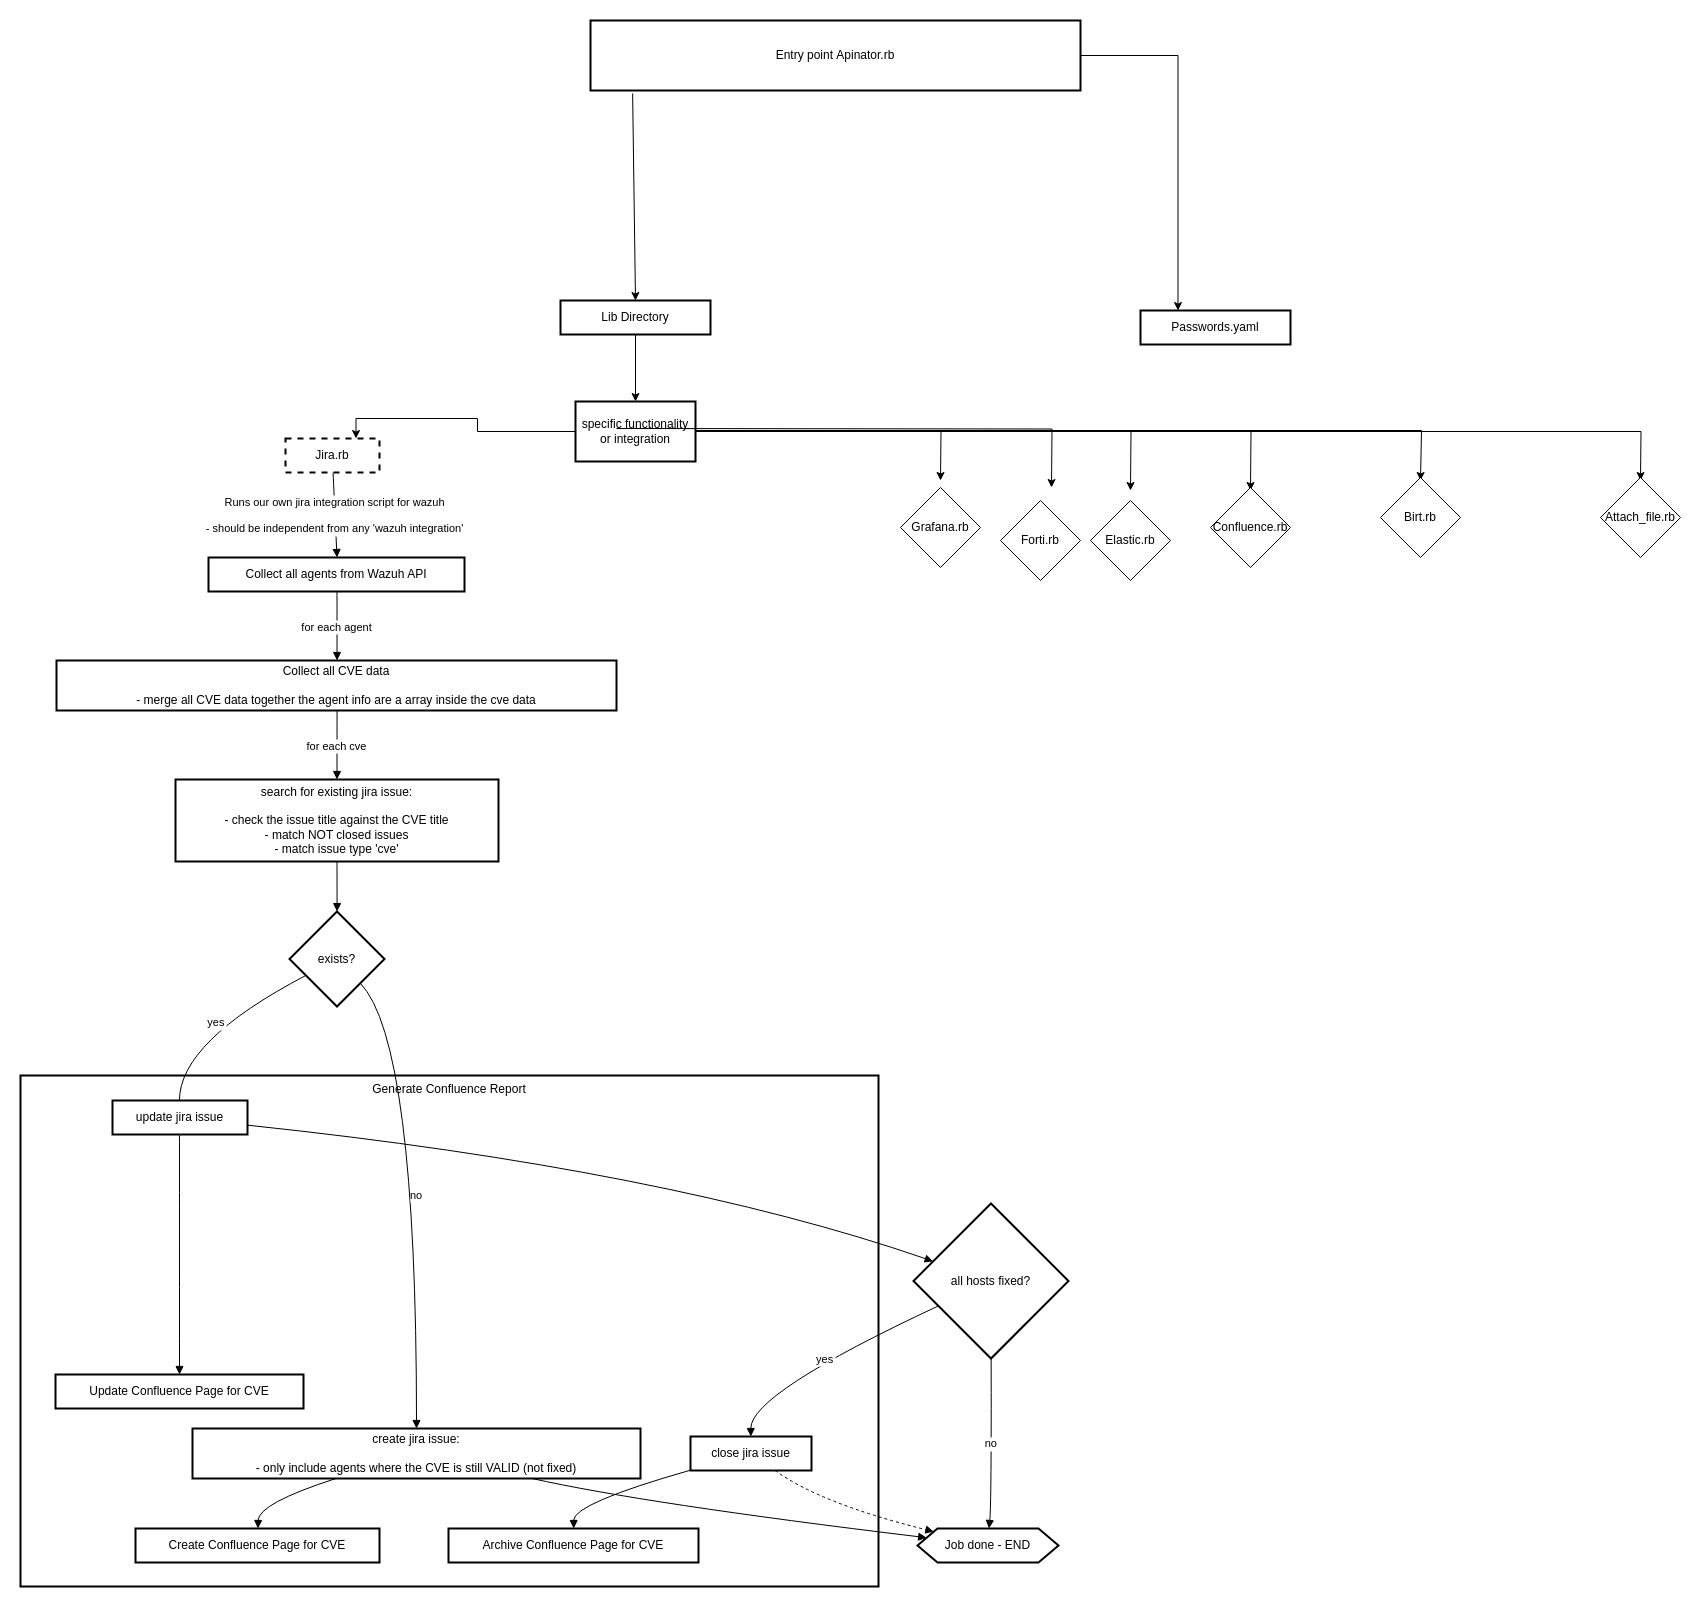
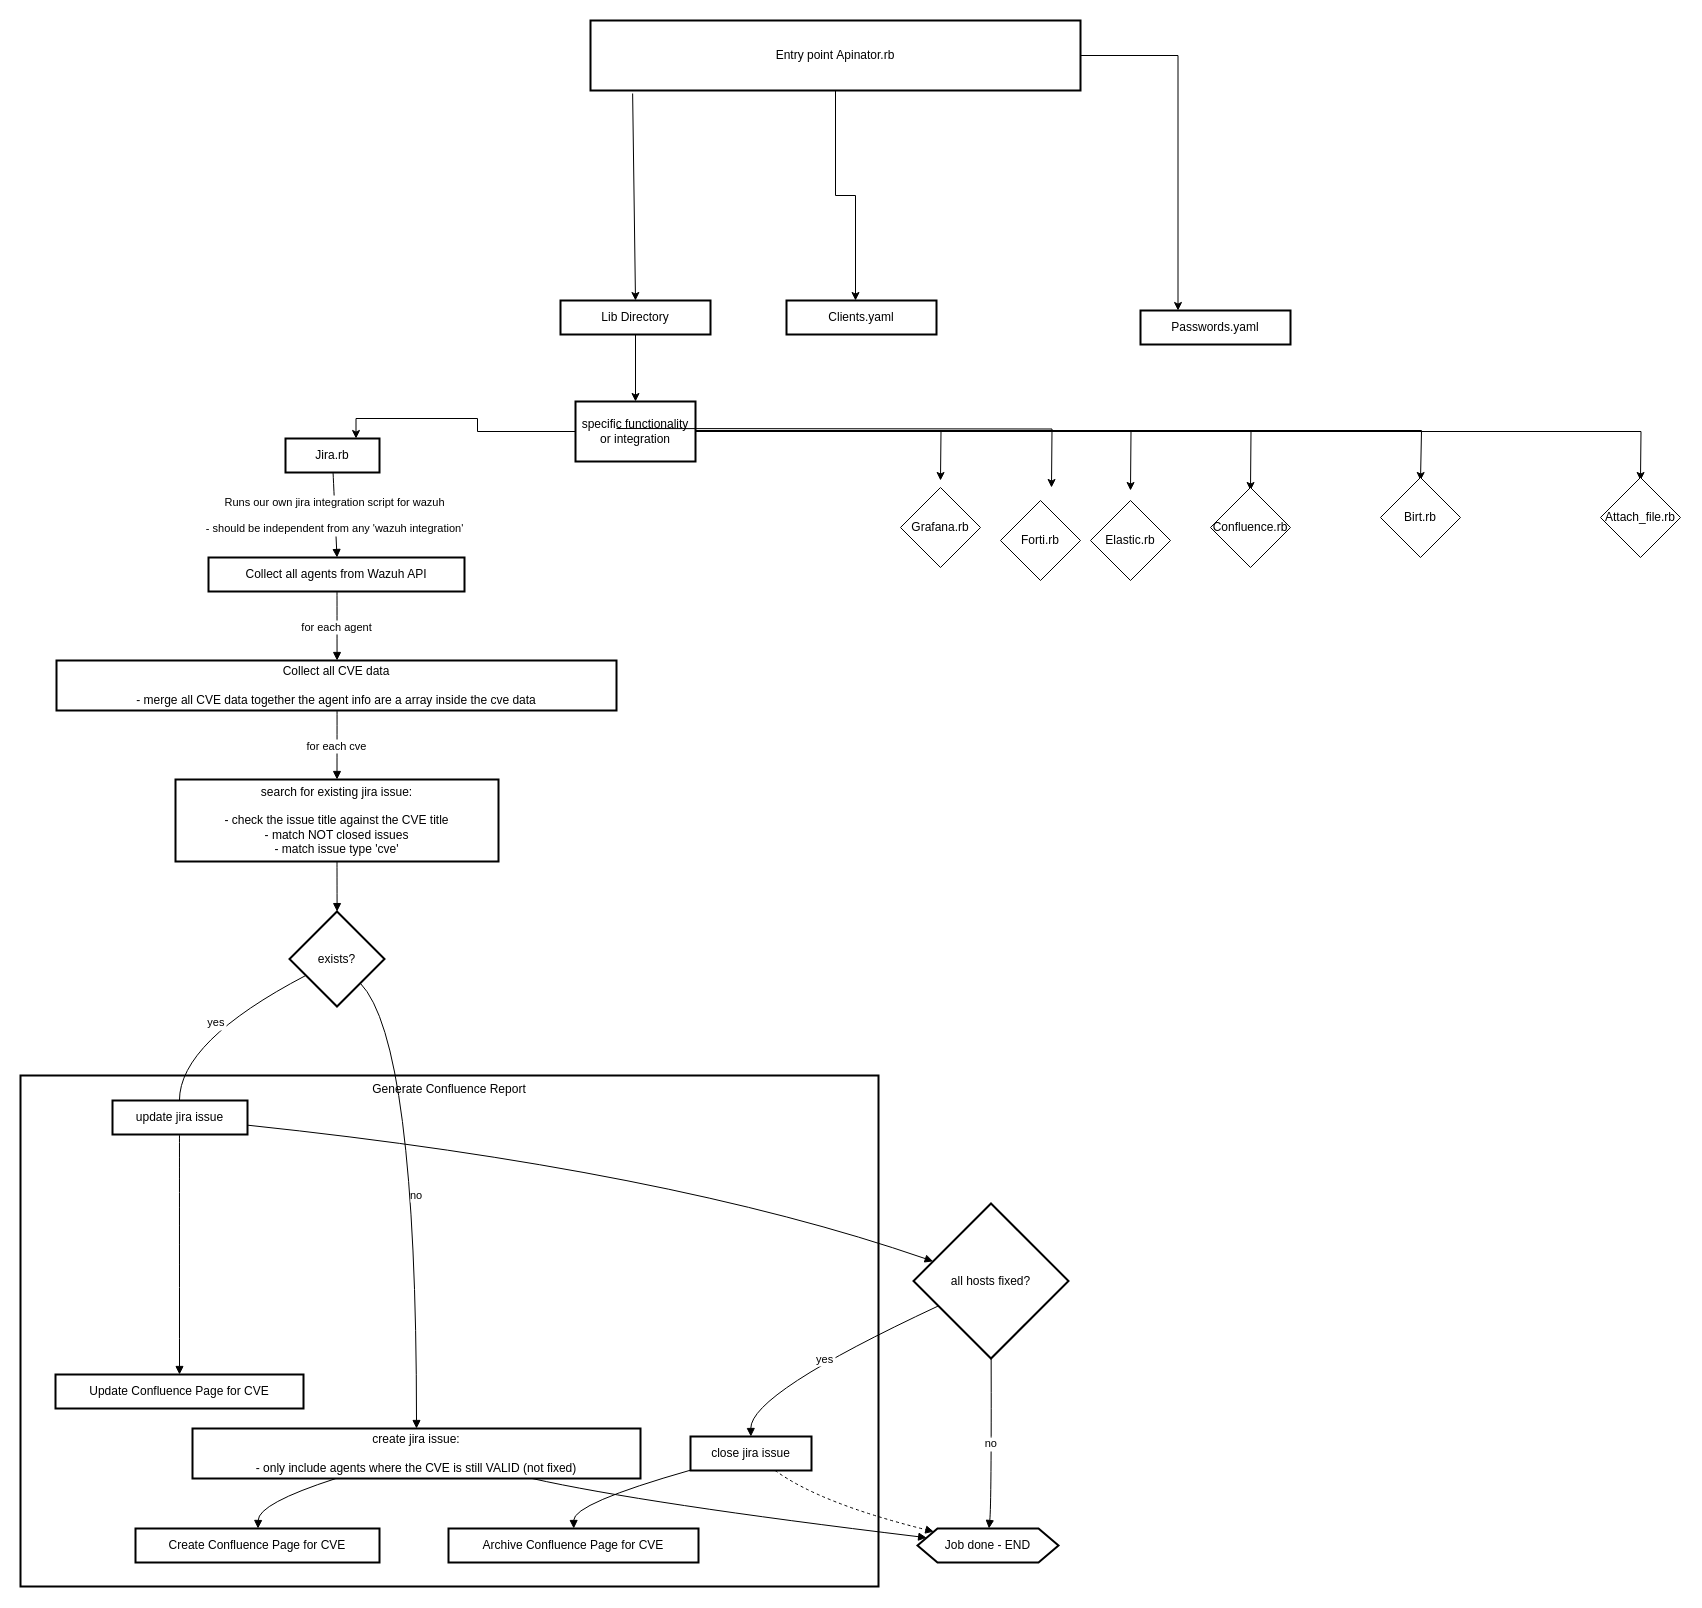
  <mxCell id="0" />
  <mxCell id="1" parent="0" />
  <mxCell id="2" value="Generate Confluence Report" style="whiteSpace=wrap;strokeWidth=2;verticalAlign=top;" vertex="1" parent="1"><mxGeometry x="20" y="1075" width="858" height="511" as="geometry" /></mxCell>
  <mxCell id="3" value="Create Confluence Page for CVE" style="whiteSpace=wrap;strokeWidth=2;" vertex="1" parent="1"><mxGeometry x="135" y="1528" width="244" height="34" as="geometry" /></mxCell>
  <mxCell id="4" value="create jira issue:&#10;&#10;    - only include agents where the CVE is still VALID (not fixed)" style="whiteSpace=wrap;strokeWidth=2;" vertex="1" parent="1"><mxGeometry x="192" y="1428" width="448" height="50" as="geometry" /></mxCell>
  <mxCell id="5" value="Update Confluence Page for CVE" style="whiteSpace=wrap;strokeWidth=2;" vertex="1" parent="1"><mxGeometry x="55" y="1374" width="248" height="34" as="geometry" /></mxCell>
  <mxCell id="6" value="update jira issue" style="whiteSpace=wrap;strokeWidth=2;" vertex="1" parent="1"><mxGeometry x="112" y="1100" width="135" height="34" as="geometry" /></mxCell>
  <mxCell id="7" value="Archive Confluence Page for CVE" style="whiteSpace=wrap;strokeWidth=2;" vertex="1" parent="1"><mxGeometry x="448" y="1528" width="250" height="34" as="geometry" /></mxCell>
  <mxCell id="8" value="close jira issue" style="whiteSpace=wrap;strokeWidth=2;" vertex="1" parent="1"><mxGeometry x="690" y="1436" width="121" height="34" as="geometry" /></mxCell>
  <mxCell id="9" style="edgeStyle=orthogonalEdgeStyle;rounded=0;orthogonalLoop=1;jettySize=auto;html=1;entryX=0.25;entryY=0;entryDx=0;entryDy=0;" edge="1" parent="1" source="11" target="34"><mxGeometry relative="1" as="geometry" /></mxCell>
+ <mxCell id="10" style="edgeStyle=orthogonalEdgeStyle;rounded=0;orthogonalLoop=1;jettySize=auto;html=1;entryX=0.46;entryY=0;entryDx=0;entryDy=0;entryPerimeter=0;" edge="1" parent="1" source="11" target="33"><mxGeometry relative="1" as="geometry" /></mxCell>
  <mxCell id="11" value="Entry point Apinator.rb" style="whiteSpace=wrap;strokeWidth=2;" vertex="1" parent="1"><mxGeometry x="590" y="20" width="490" height="70" as="geometry" /></mxCell>
- <mxCell id="12" value="Jira.rb" style="whiteSpace=wrap;strokeWidth=2;dashed=1;" vertex="1" parent="1"><mxGeometry x="285" y="438" width="94" height="34" as="geometry" /></mxCell>
+ <mxCell id="12" value="Jira.rb" style="whiteSpace=wrap;strokeWidth=2;" vertex="1" parent="1"><mxGeometry x="285" y="438" width="94" height="34" as="geometry" /></mxCell>
  <mxCell id="13" value="Collect all agents from Wazuh API" style="whiteSpace=wrap;strokeWidth=2;" vertex="1" parent="1"><mxGeometry x="208" y="557" width="256" height="34" as="geometry" /></mxCell>
  <mxCell id="14" value="Collect all CVE data&#10;&#10;    - merge all CVE data together the agent info are a array inside the cve data" style="whiteSpace=wrap;strokeWidth=2;" vertex="1" parent="1"><mxGeometry x="56" y="660" width="560" height="50" as="geometry" /></mxCell>
  <mxCell id="15" value="search for existing jira issue:&#10;    &#10;    - check the issue title against the CVE title&#10;    - match NOT closed issues&#10;    - match issue type 'cve'" style="whiteSpace=wrap;strokeWidth=2;" vertex="1" parent="1"><mxGeometry x="175" y="779" width="323" height="82" as="geometry" /></mxCell>
  <mxCell id="16" value="exists?" style="rhombus;strokeWidth=2;whiteSpace=wrap;" vertex="1" parent="1"><mxGeometry x="289" y="911" width="95" height="95" as="geometry" /></mxCell>
  <mxCell id="17" value="Job done - END" style="shape=hexagon;perimeter=hexagonPerimeter2;fixedSize=1;strokeWidth=2;whiteSpace=wrap;" vertex="1" parent="1"><mxGeometry x="917" y="1528" width="141" height="34" as="geometry" /></mxCell>
  <mxCell id="18" value="all hosts fixed?" style="rhombus;strokeWidth=2;whiteSpace=wrap;" vertex="1" parent="1"><mxGeometry x="913" y="1203" width="155" height="155" as="geometry" /></mxCell>
  <mxCell id="19" value="Runs our own jira integration script for wazuh&#10;&#10;    - should be independent from any 'wazuh integration'" style="curved=1;startArrow=none;endArrow=block;exitX=0.506;exitY=1;entryX=0.502;entryY=0;rounded=0;" edge="1" parent="1" source="12" target="13"><mxGeometry relative="1" as="geometry"><Array as="points" /></mxGeometry></mxCell>
  <mxCell id="20" value="for each agent" style="curved=1;startArrow=none;endArrow=block;exitX=0.502;exitY=1;entryX=0.501;entryY=0;rounded=0;" edge="1" parent="1" source="13" target="14"><mxGeometry relative="1" as="geometry"><Array as="points" /></mxGeometry></mxCell>
  <mxCell id="21" value="for each cve" style="curved=1;startArrow=none;endArrow=block;exitX=0.501;exitY=1;entryX=0.5;entryY=0;rounded=0;" edge="1" parent="1" source="14" target="15"><mxGeometry relative="1" as="geometry"><Array as="points" /></mxGeometry></mxCell>
  <mxCell id="22" value="" style="curved=1;startArrow=none;endArrow=block;exitX=0.5;exitY=1;entryX=0.501;entryY=0;rounded=0;" edge="1" parent="1" source="15" target="16"><mxGeometry relative="1" as="geometry"><Array as="points" /></mxGeometry></mxCell>
  <mxCell id="23" value="no" style="curved=1;startArrow=none;endArrow=block;exitX=0.986;exitY=1.005;entryX=0.5;entryY=-0.008;rounded=0;" edge="1" parent="1" source="16" target="4"><mxGeometry relative="1" as="geometry"><Array as="points"><mxPoint x="416" y="1041" /></Array></mxGeometry></mxCell>
  <mxCell id="24" value="" style="curved=1;startArrow=none;endArrow=block;exitX=0.754;exitY=0.992;entryX=-0.003;entryY=0.235;rounded=0;" edge="1" parent="1" source="4" target="17"><mxGeometry relative="1" as="geometry"><Array as="points"><mxPoint x="643" y="1503" /></Array></mxGeometry></mxCell>
  <mxCell id="25" value="yes" style="curved=1;startArrow=none;endArrow=none;exitX=-0.002;exitY=0.765;entryX=0.496;entryY=0.014;rounded=0;" edge="1" parent="1" source="16" target="6"><mxGeometry relative="1" as="geometry"><Array as="points"><mxPoint x="179" y="1041" /></Array></mxGeometry></mxCell>
  <mxCell id="26" value="" style="curved=1;startArrow=none;endArrow=block;exitX=0.995;exitY=0.723;entryX=0.0;entryY=0.33;rounded=0;" edge="1" parent="1" source="6" target="18"><mxGeometry relative="1" as="geometry"><Array as="points"><mxPoint x="667" y="1169" /></Array></mxGeometry></mxCell>
  <mxCell id="27" value="yes" style="curved=1;startArrow=none;endArrow=block;exitX=0.0;exitY=0.737;entryX=0.499;entryY=-0.011;rounded=0;" edge="1" parent="1" source="18" target="8"><mxGeometry relative="1" as="geometry"><Array as="points"><mxPoint x="750" y="1393" /></Array></mxGeometry></mxCell>
  <mxCell id="28" value="no" style="curved=1;startArrow=none;endArrow=block;exitX=0.501;exitY=1.004;entryX=0.507;entryY=-0.011;rounded=0;" edge="1" parent="1" source="18" target="17"><mxGeometry relative="1" as="geometry"><Array as="points"><mxPoint x="991" y="1503" /></Array></mxGeometry></mxCell>
  <mxCell id="29" value="" style="curved=1;startArrow=none;endArrow=block;exitX=0.695;exitY=0.989;entryX=0.018;entryY=-0.011;rounded=0;dashed=1;" edge="1" parent="1" source="8" target="17"><mxGeometry relative="1" as="geometry"><Array as="points"><mxPoint x="820" y="1503" /></Array></mxGeometry></mxCell>
  <mxCell id="30" value="" style="curved=1;startArrow=none;endArrow=block;exitX=0.323;exitY=0.992;entryX=0.502;entryY=-0.011;rounded=0;" edge="1" parent="1" source="4" target="3"><mxGeometry relative="1" as="geometry"><Array as="points"><mxPoint x="258" y="1503" /></Array></mxGeometry></mxCell>
  <mxCell id="31" value="" style="curved=1;startArrow=none;endArrow=block;exitX=0.496;exitY=1.014;entryX=0.5;entryY=0.001;rounded=0;" edge="1" parent="1" source="6" target="5"><mxGeometry relative="1" as="geometry"><Array as="points" /></mxGeometry></mxCell>
  <mxCell id="32" value="" style="curved=1;startArrow=none;endArrow=block;exitX=0.001;exitY=0.989;entryX=0.501;entryY=-0.011;rounded=0;" edge="1" parent="1" source="8" target="7"><mxGeometry relative="1" as="geometry"><Array as="points"><mxPoint x="573" y="1503" /></Array></mxGeometry></mxCell>
+ <mxCell id="33" value="Clients.yaml" style="whiteSpace=wrap;strokeWidth=2;" vertex="1" parent="1"><mxGeometry x="786" y="300" width="150" height="34" as="geometry" /></mxCell>
  <mxCell id="34" value="Passwords.yaml" style="whiteSpace=wrap;strokeWidth=2;" vertex="1" parent="1"><mxGeometry x="1140" y="310" width="150" height="34" as="geometry" /></mxCell>
  <mxCell id="35" value="" style="edgeStyle=orthogonalEdgeStyle;rounded=0;orthogonalLoop=1;jettySize=auto;html=1;" edge="1" parent="1" source="36" target="44"><mxGeometry relative="1" as="geometry" /></mxCell>
  <mxCell id="36" value="Lib Directory" style="whiteSpace=wrap;strokeWidth=2;" vertex="1" parent="1"><mxGeometry x="560" y="300" width="150" height="34" as="geometry" /></mxCell>
  <mxCell id="37" value="" style="endArrow=classic;html=1;rounded=0;entryX=0.5;entryY=0;entryDx=0;entryDy=0;exitX=0.086;exitY=1.043;exitDx=0;exitDy=0;exitPerimeter=0;" edge="1" parent="1" source="11" target="36"><mxGeometry relative="1" as="geometry"><mxPoint x="616" y="130" as="sourcePoint" /><mxPoint x="776" y="130" as="targetPoint" /></mxGeometry></mxCell>
  <mxCell id="38" style="edgeStyle=orthogonalEdgeStyle;rounded=0;orthogonalLoop=1;jettySize=auto;html=1;" edge="1" parent="1" source="44"><mxGeometry relative="1" as="geometry"><mxPoint x="1640" y="480" as="targetPoint" /></mxGeometry></mxCell>
  <mxCell id="39" style="edgeStyle=orthogonalEdgeStyle;rounded=0;orthogonalLoop=1;jettySize=auto;html=1;exitX=1;exitY=0.5;exitDx=0;exitDy=0;" edge="1" parent="1" source="44"><mxGeometry relative="1" as="geometry"><mxPoint x="1420" y="480" as="targetPoint" /><Array as="points"><mxPoint x="695" y="430" /><mxPoint x="1421" y="430" /></Array></mxGeometry></mxCell>
  <mxCell id="40" style="edgeStyle=orthogonalEdgeStyle;rounded=0;orthogonalLoop=1;jettySize=auto;html=1;" edge="1" parent="1" source="44"><mxGeometry relative="1" as="geometry"><mxPoint x="1250" y="490" as="targetPoint" /></mxGeometry></mxCell>
  <mxCell id="41" style="edgeStyle=orthogonalEdgeStyle;rounded=0;orthogonalLoop=1;jettySize=auto;html=1;" edge="1" parent="1" source="44"><mxGeometry relative="1" as="geometry"><mxPoint x="1130" y="490" as="targetPoint" /></mxGeometry></mxCell>
  <mxCell id="42" style="edgeStyle=orthogonalEdgeStyle;rounded=0;orthogonalLoop=1;jettySize=auto;html=1;" edge="1" parent="1" source="44"><mxGeometry relative="1" as="geometry"><mxPoint x="940" y="480" as="targetPoint" /></mxGeometry></mxCell>
  <mxCell id="43" style="edgeStyle=orthogonalEdgeStyle;rounded=0;orthogonalLoop=1;jettySize=auto;html=1;entryX=0.75;entryY=0;entryDx=0;entryDy=0;" edge="1" parent="1" source="44" target="12"><mxGeometry relative="1" as="geometry" /></mxCell>
  <mxCell id="44" value="specific functionality or integration" style="whiteSpace=wrap;html=1;strokeWidth=2;" vertex="1" parent="1"><mxGeometry x="575" y="401" width="120" height="60" as="geometry" /></mxCell>
  <mxCell id="45" value="Attach_file.rb" style="rhombus;whiteSpace=wrap;html=1;" vertex="1" parent="1"><mxGeometry x="1600" y="477" width="80" height="80" as="geometry" /></mxCell>
  <mxCell id="46" value="Birt.rb" style="rhombus;whiteSpace=wrap;html=1;" vertex="1" parent="1"><mxGeometry x="1380" y="477" width="80" height="80" as="geometry" /></mxCell>
  <mxCell id="47" value="Confluence.rb" style="rhombus;whiteSpace=wrap;html=1;" vertex="1" parent="1"><mxGeometry x="1210" y="487" width="80" height="80" as="geometry" /></mxCell>
  <mxCell id="48" value="Elastic.rb" style="rhombus;whiteSpace=wrap;html=1;" vertex="1" parent="1"><mxGeometry x="1090" y="500" width="80" height="80" as="geometry" /></mxCell>
  <mxCell id="49" style="edgeStyle=orthogonalEdgeStyle;rounded=0;orthogonalLoop=1;jettySize=auto;html=1;" edge="1" parent="1"><mxGeometry relative="1" as="geometry"><mxPoint x="1051" y="487" as="targetPoint" /><mxPoint x="616" y="428" as="sourcePoint" /></mxGeometry></mxCell>
  <mxCell id="50" value="Forti.rb" style="rhombus;whiteSpace=wrap;html=1;" vertex="1" parent="1"><mxGeometry x="1000" y="500" width="80" height="80" as="geometry" /></mxCell>
  <mxCell id="51" value="Grafana.rb" style="rhombus;whiteSpace=wrap;html=1;" vertex="1" parent="1"><mxGeometry x="900" y="487" width="80" height="80" as="geometry" /></mxCell>
